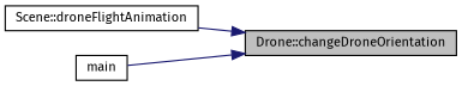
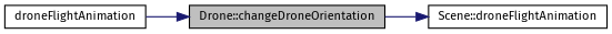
  digraph {
    fontname="Fira Sans"
    rankdir=RL
    node [color=black fillcolor=white fontname="Fira Sans" fontsize=10 shape=record style=filled]
    edge [color=midnightblue dir=back fontname="Fira Sans" fontsize=10 labelfontname=FreeSans labelfontsize=10 style=solid]
    n1 [fillcolor=grey75 fontcolor=black height=0.2 label="Drone::changeDroneOrientation" width=0.4]
    n2 [height=0.2 label="Scene::droneFlightAnimation" width=0.4]
-   n3 [height=0.2 label=main width=0.4]
-   n1 -> n2
+   n3 [height=0.2 label=droneFlightAnimation width=0.4]
+   n2 -> n1
    n1 -> n3
  }
